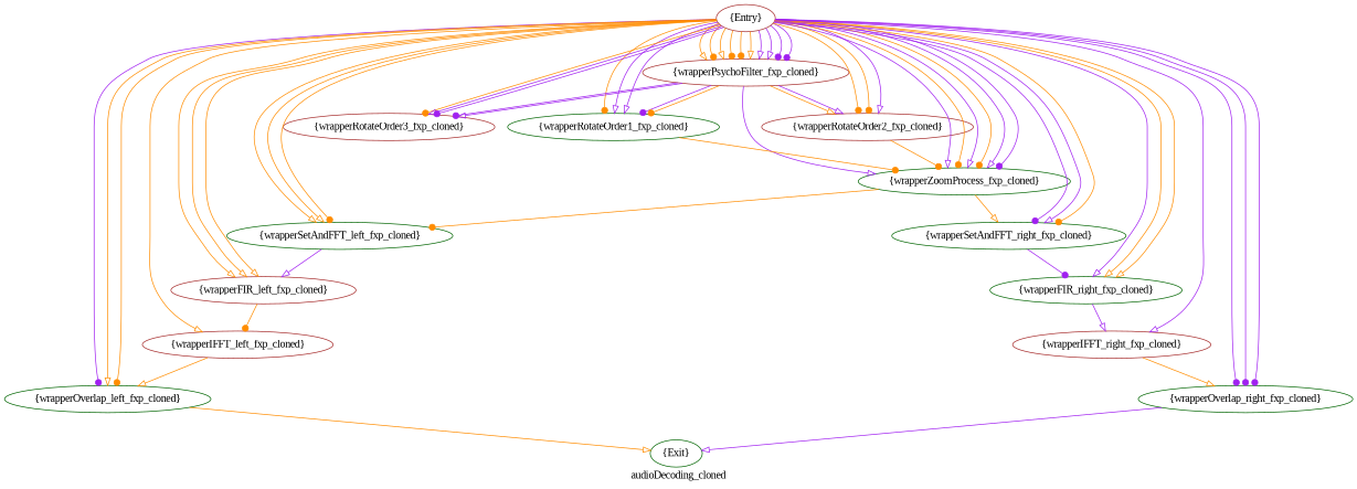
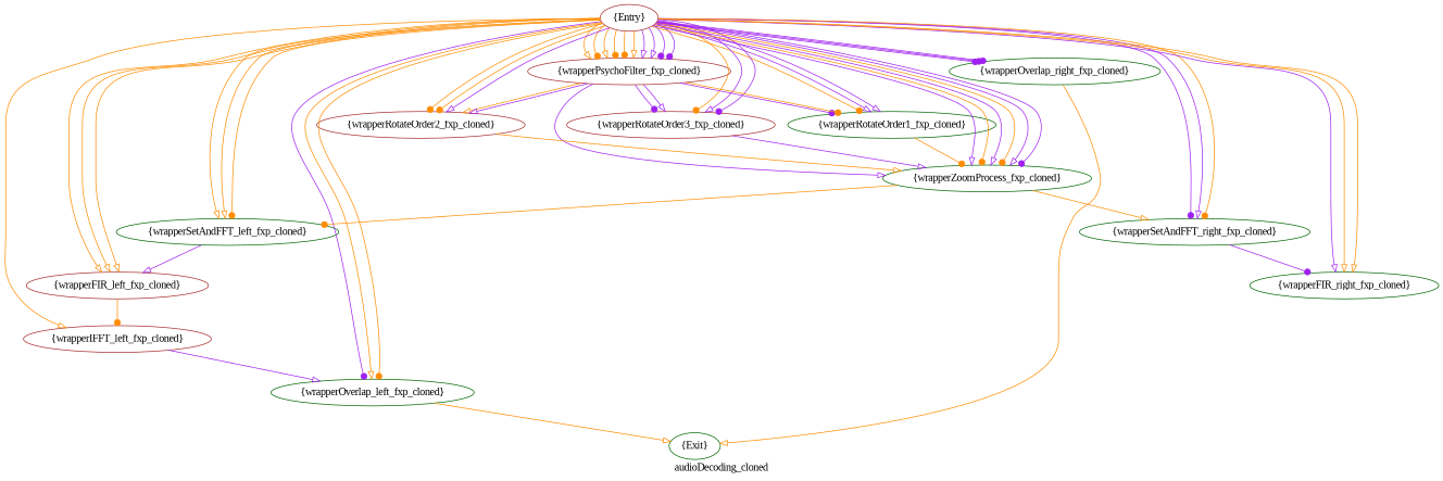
  digraph {
    compound=true
    fontname="Liberation Serif"
    label=audioDecoding_cloned
    node [color=darkgreen fontname="Liberation Serif" shape=oval]
    edge [arrowhead=onormal color=darkorange fontname="Liberation Serif"]
    n1 [color=brown label="{Entry}"]
    n2 [color=brown label="{wrapperPsychoFilter_fxp_cloned}"]
    n3 [label="{wrapperRotateOrder1_fxp_cloned}"]
    n4 [color=brown label="{wrapperRotateOrder2_fxp_cloned}"]
    n5 [color=brown label="{wrapperRotateOrder3_fxp_cloned}"]
    n6 [label="{wrapperZoomProcess_fxp_cloned}"]
    n7 [label="{wrapperSetAndFFT_left_fxp_cloned}"]
    n8 [label="{wrapperSetAndFFT_right_fxp_cloned}"]
    n9 [color=brown label="{wrapperFIR_left_fxp_cloned}"]
    n10 [label="{wrapperFIR_right_fxp_cloned}"]
    n11 [color=brown label="{wrapperIFFT_left_fxp_cloned}"]
-   n12 [color=brown label="{wrapperIFFT_right_fxp_cloned}"]
    n13 [label="{wrapperOverlap_left_fxp_cloned}"]
    n14 [label="{wrapperOverlap_right_fxp_cloned}"]
    n15 [label="{Exit}"]
    n1 -> n2
    n1 -> n2 [arrowhead=dot]
    n1 -> n2
    n1 -> n2 [arrowhead=dot]
    n1 -> n2 [arrowhead=dot]
    n1 -> n2
    n1 -> n2 [color=purple]
    n1 -> n2 [color=purple]
    n1 -> n2 [arrowhead=dot color=purple]
    n1 -> n2 [arrowhead=dot color=purple]
    n1 -> n3 [arrowhead=dot]
    n1 -> n3 [color=purple]
    n1 -> n3 [color=purple]
    n1 -> n4 [arrowhead=dot]
    n1 -> n4 [arrowhead=dot]
    n1 -> n4 [color=purple]
    n1 -> n5 [arrowhead=dot]
    n1 -> n5 [color=purple]
    n1 -> n5 [arrowhead=dot color=purple]
    n1 -> n6 [color=purple]
    n1 -> n6 [arrowhead=dot]
    n1 -> n6 [color=purple]
    n1 -> n6 [arrowhead=dot]
    n1 -> n6 [color=purple]
    n1 -> n6 [arrowhead=dot color=purple]
    n1 -> n7
    n1 -> n7
    n1 -> n7 [arrowhead=dot]
    n1 -> n8 [arrowhead=dot color=purple]
    n1 -> n8 [color=purple]
    n1 -> n8 [arrowhead=dot]
    n1 -> n9
    n1 -> n9
    n1 -> n9
    n1 -> n10 [color=purple]
    n1 -> n10
    n1 -> n10
    n1 -> n11
-   n1 -> n12 [color=purple]
    n1 -> n13 [arrowhead=dot color=purple]
    n1 -> n13
    n1 -> n13 [arrowhead=dot]
    n1 -> n14 [arrowhead=dot color=purple]
    n1 -> n14 [arrowhead=dot color=purple]
    n1 -> n14 [arrowhead=dot color=purple]
    n2 -> n3 [arrowhead=dot color=purple]
    n2 -> n3 [arrowhead=dot]
    n2 -> n4
    n2 -> n4 [color=purple]
    n2 -> n5 [arrowhead=dot color=purple]
    n2 -> n5 [color=purple]
    n2 -> n6 [color=purple]
    n3 -> n6 [arrowhead=dot]
-   n4 -> n6 [arrowhead=dot]
+   n4 -> n6
+   n5 -> n6 [color=purple]
    n6 -> n7 [arrowhead=dot]
    n6 -> n8
    n7 -> n9 [color=purple]
    n8 -> n10 [arrowhead=dot color=purple]
    n9 -> n11 [arrowhead=dot]
-   n10 -> n12 [color=purple]
-   n11 -> n13
-   n12 -> n14
+   n11 -> n13 [color=purple]
    n13 -> n15
-   n14 -> n15 [color=purple]
+   n14 -> n15
  }
